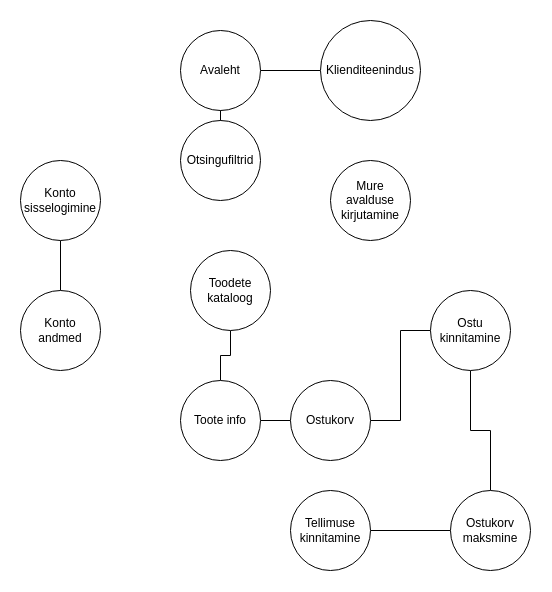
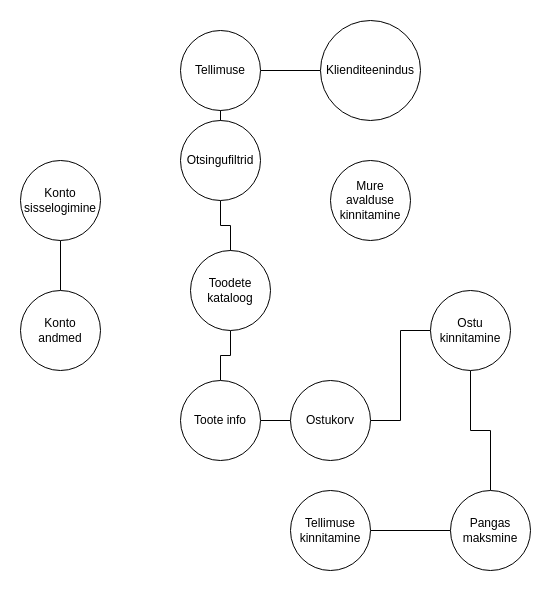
  <mxCell id="0" />
  <mxCell id="1" parent="0" />
  <mxCell id="2" style="edgeStyle=orthogonalEdgeStyle;rounded=0;orthogonalLoop=1;jettySize=auto;html=1;entryX=0.5;entryY=0;entryDx=0;entryDy=0;endArrow=none;endFill=0;" edge="1" parent="1" source="4" target="11"><mxGeometry relative="1" as="geometry" /></mxCell>
  <mxCell id="3" style="edgeStyle=orthogonalEdgeStyle;rounded=0;orthogonalLoop=1;jettySize=auto;html=1;entryX=0;entryY=0.5;entryDx=0;entryDy=0;endArrow=none;endFill=0;" edge="1" parent="1" source="4" target="21"><mxGeometry relative="1" as="geometry" /></mxCell>
- <mxCell id="4" value="Avaleht" style="ellipse;whiteSpace=wrap;html=1;aspect=fixed;" vertex="1" parent="1"><mxGeometry x="180" y="30" width="80" height="80" as="geometry" /></mxCell>
+ <mxCell id="4" value="Tellimuse" style="ellipse;whiteSpace=wrap;html=1;aspect=fixed;" vertex="1" parent="1"><mxGeometry x="180" y="30" width="80" height="80" as="geometry" /></mxCell>
  <mxCell id="5" style="edgeStyle=orthogonalEdgeStyle;rounded=0;orthogonalLoop=1;jettySize=auto;html=1;exitX=0.5;exitY=1;exitDx=0;exitDy=0;entryX=0.5;entryY=0;entryDx=0;entryDy=0;endArrow=none;endFill=0;" edge="1" parent="1" source="6" target="7"><mxGeometry relative="1" as="geometry" /></mxCell>
  <mxCell id="6" value="Konto sisselogimine" style="ellipse;whiteSpace=wrap;html=1;aspect=fixed;" vertex="1" parent="1"><mxGeometry x="20" y="160" width="80" height="80" as="geometry" /></mxCell>
  <mxCell id="7" value="Konto&lt;br&gt;andmed" style="ellipse;whiteSpace=wrap;html=1;aspect=fixed;" vertex="1" parent="1"><mxGeometry x="20" y="290" width="80" height="80" as="geometry" /></mxCell>
  <mxCell id="8" style="edgeStyle=orthogonalEdgeStyle;rounded=0;orthogonalLoop=1;jettySize=auto;html=1;entryX=0.5;entryY=0;entryDx=0;entryDy=0;endArrow=none;endFill=0;" edge="1" parent="1" source="9" target="13"><mxGeometry relative="1" as="geometry" /></mxCell>
  <mxCell id="9" value="Toodete kataloog" style="ellipse;whiteSpace=wrap;html=1;aspect=fixed;" vertex="1" parent="1"><mxGeometry x="190" y="250" width="80" height="80" as="geometry" /></mxCell>
+ <mxCell id="10" style="edgeStyle=orthogonalEdgeStyle;rounded=0;orthogonalLoop=1;jettySize=auto;html=1;entryX=0.5;entryY=0;entryDx=0;entryDy=0;endArrow=none;endFill=0;" edge="1" parent="1" source="11" target="9"><mxGeometry relative="1" as="geometry" /></mxCell>
  <mxCell id="11" value="Otsingufiltrid&lt;br&gt;" style="ellipse;whiteSpace=wrap;html=1;aspect=fixed;" vertex="1" parent="1"><mxGeometry x="180" y="120" width="80" height="80" as="geometry" /></mxCell>
  <mxCell id="12" style="edgeStyle=orthogonalEdgeStyle;rounded=0;orthogonalLoop=1;jettySize=auto;html=1;entryX=0;entryY=0.5;entryDx=0;entryDy=0;endArrow=none;endFill=0;" edge="1" parent="1" source="13" target="15"><mxGeometry relative="1" as="geometry" /></mxCell>
  <mxCell id="13" value="Toote info" style="ellipse;whiteSpace=wrap;html=1;aspect=fixed;" vertex="1" parent="1"><mxGeometry x="180" y="380" width="80" height="80" as="geometry" /></mxCell>
  <mxCell id="14" style="edgeStyle=orthogonalEdgeStyle;rounded=0;orthogonalLoop=1;jettySize=auto;html=1;entryX=0;entryY=0.5;entryDx=0;entryDy=0;endArrow=none;endFill=0;" edge="1" parent="1" source="15" target="17"><mxGeometry relative="1" as="geometry" /></mxCell>
  <mxCell id="15" value="Ostukorv" style="ellipse;whiteSpace=wrap;html=1;aspect=fixed;" vertex="1" parent="1"><mxGeometry x="290" y="380" width="80" height="80" as="geometry" /></mxCell>
  <mxCell id="16" style="edgeStyle=orthogonalEdgeStyle;rounded=0;orthogonalLoop=1;jettySize=auto;html=1;entryX=0.5;entryY=0;entryDx=0;entryDy=0;endArrow=none;endFill=0;" edge="1" parent="1" source="17" target="19"><mxGeometry relative="1" as="geometry" /></mxCell>
  <mxCell id="17" value="Ostu kinnitamine" style="ellipse;whiteSpace=wrap;html=1;aspect=fixed;" vertex="1" parent="1"><mxGeometry x="430" y="290" width="80" height="80" as="geometry" /></mxCell>
  <mxCell id="18" style="edgeStyle=orthogonalEdgeStyle;rounded=0;orthogonalLoop=1;jettySize=auto;html=1;entryX=1;entryY=0.5;entryDx=0;entryDy=0;endArrow=none;endFill=0;" edge="1" parent="1" source="19" target="20"><mxGeometry relative="1" as="geometry" /></mxCell>
- <mxCell id="19" value="Ostukorv maksmine" style="ellipse;whiteSpace=wrap;html=1;aspect=fixed;" vertex="1" parent="1"><mxGeometry x="450" y="490" width="80" height="80" as="geometry" /></mxCell>
+ <mxCell id="19" value="Pangas maksmine" style="ellipse;whiteSpace=wrap;html=1;aspect=fixed;" vertex="1" parent="1"><mxGeometry x="450" y="490" width="80" height="80" as="geometry" /></mxCell>
  <mxCell id="20" value="Tellimuse kinnitamine" style="ellipse;whiteSpace=wrap;html=1;aspect=fixed;" vertex="1" parent="1"><mxGeometry x="290" y="490" width="80" height="80" as="geometry" /></mxCell>
  <mxCell id="21" value="Klienditeenindus" style="ellipse;whiteSpace=wrap;html=1;aspect=fixed;" vertex="1" parent="1"><mxGeometry x="320" y="20" width="100" height="100" as="geometry" /></mxCell>
- <mxCell id="22" value="Mure avalduse kirjutamine" style="ellipse;whiteSpace=wrap;html=1;aspect=fixed;" vertex="1" parent="1"><mxGeometry x="330" y="160" width="80" height="80" as="geometry" /></mxCell>
+ <mxCell id="22" value="Mure avalduse kinnitamine" style="ellipse;whiteSpace=wrap;html=1;aspect=fixed;" vertex="1" parent="1"><mxGeometry x="330" y="160" width="80" height="80" as="geometry" /></mxCell>
